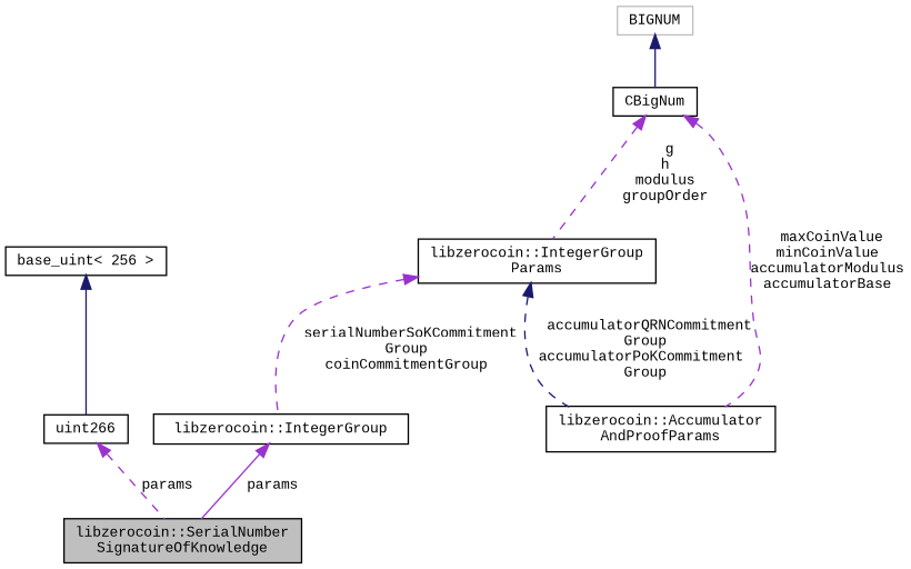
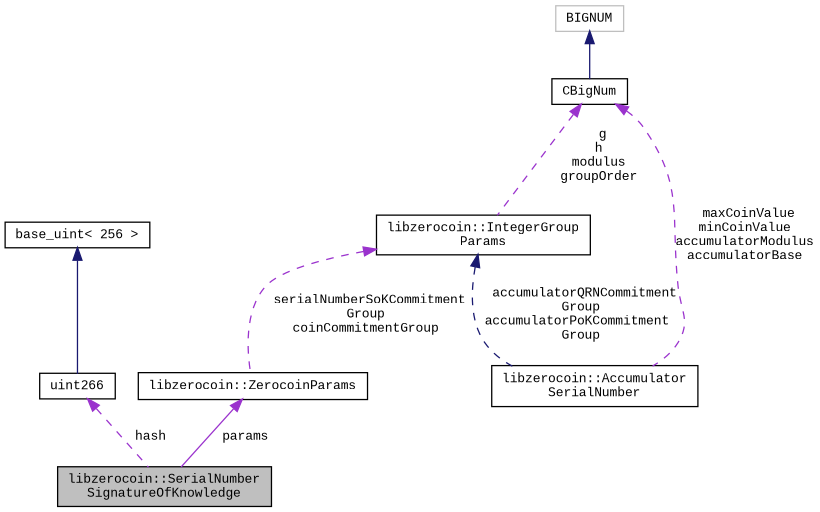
  digraph {
    fontname="Liberation Mono"
    rankdir=TB
    node [color=black fillcolor=white fontname="Liberation Mono" fontsize=10 shape=record style=filled]
    edge [color=darkorchid3 dir=back fontname="Liberation Mono" fontsize=10 labelfontname=Helvetica labelfontsize=10 style=dashed]
    n1 [fillcolor=grey75 fontcolor=black height=0.2 label="libzerocoin::SerialNumber\lSignatureOfKnowledge" width=0.4]
    n2 [height=0.2 label=uint266 width=0.4]
    n3 [height=0.2 label="base_uint\< 256 \>" width=0.4]
-   n4 [height=0.2 label="libzerocoin::IntegerGroup" width=0.4]
+   n4 [height=0.2 label="libzerocoin::ZerocoinParams" width=0.4]
    n5 [height=0.2 label="libzerocoin::IntegerGroup\lParams" width=0.4]
-   n6 [height=0.2 label="libzerocoin::Accumulator\lAndProofParams" width=0.4]
+   n6 [height=0.2 label="libzerocoin::Accumulator\lSerialNumber" width=0.4]
    n7 [height=0.2 label=CBigNum width=0.4]
    n8 [color=grey75 height=0.2 label=BIGNUM width=0.4]
-   n2 -> n1 [label=" params"]
+   n2 -> n1 [label=" hash"]
    n3 -> n2 [color=midnightblue style=solid]
    n4 -> n1 [label=" params" style=solid]
    n5 -> n4 [label=" serialNumberSoKCommitment\lGroup\ncoinCommitmentGroup"]
    n5 -> n6 [color=midnightblue label=" accumulatorQRNCommitment\lGroup\naccumulatorPoKCommitment\lGroup"]
    n7 -> n5 [label=" g\nh\nmodulus\ngroupOrder"]
    n7 -> n6 [label=" maxCoinValue\nminCoinValue\naccumulatorModulus\naccumulatorBase"]
    n8 -> n7 [color=midnightblue style=solid]
  }
